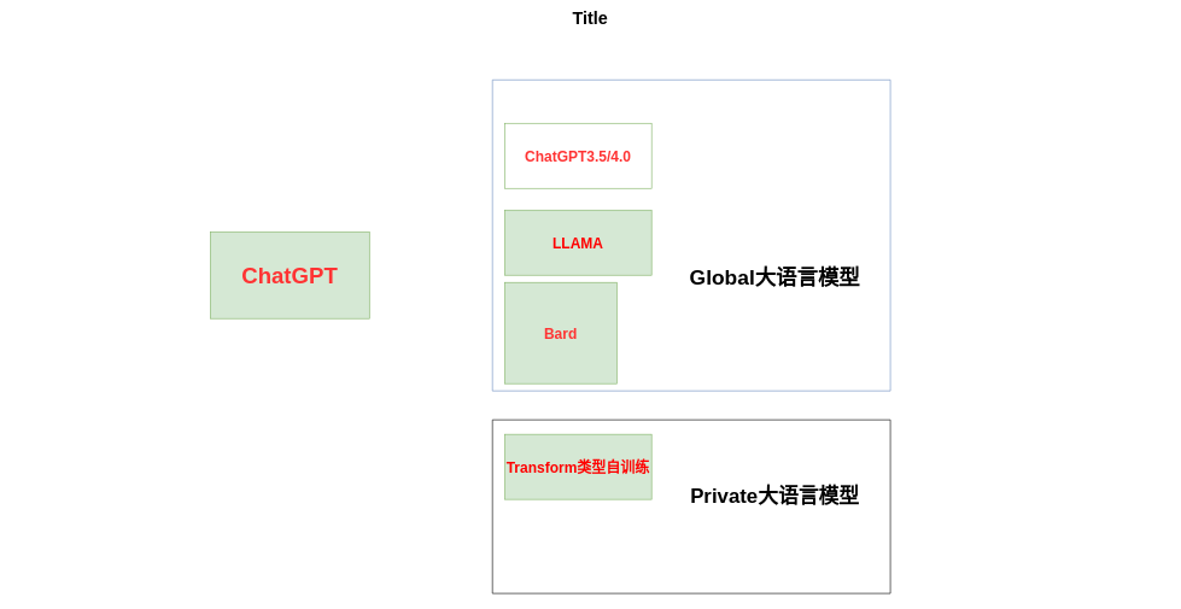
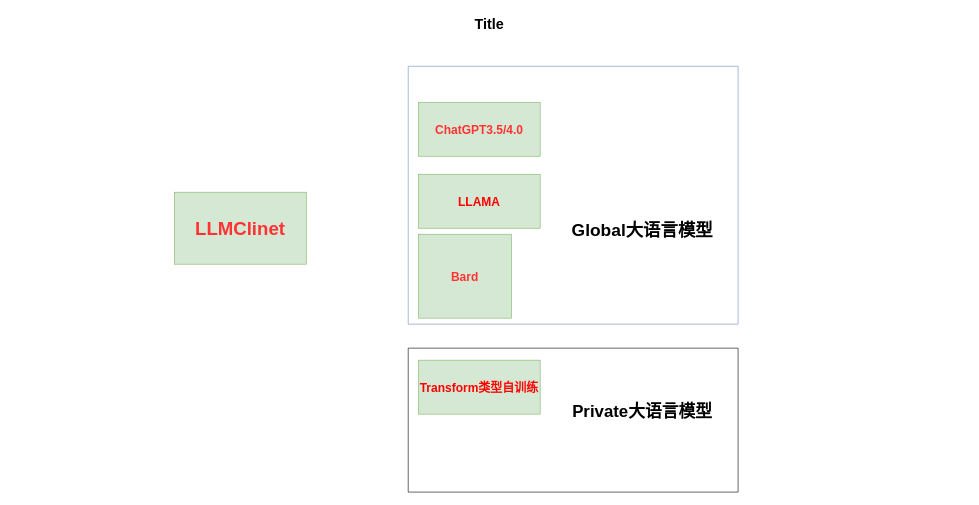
  <mxCell id="0" style=";html=1;" />
  <mxCell id="1" style=";html=1;" parent="0" />
- <mxCell id="2" value="Title" style="text;strokeColor=none;fillColor=none;html=1;fontSize=24;fontStyle=1;verticalAlign=middle;align=center;" parent="1" vertex="1"><mxGeometry x="20" y="5" width="1590" height="40" as="geometry" /></mxCell>
- <mxCell id="3" value="&lt;b&gt;&lt;font color=&quot;#ff3333&quot; style=&quot;font-size: 31px;&quot;&gt;ChatGPT&lt;/font&gt;&lt;/b&gt;" style="whiteSpace=wrap;html=1;fillColor=#d5e8d4;strokeColor=#82b366;" parent="1" vertex="1"><mxGeometry x="290" y="320" width="220" height="120" as="geometry" /></mxCell>
- <mxCell id="4" value="&lt;font color=&quot;#ff3333&quot; size=&quot;1&quot; style=&quot;&quot;&gt;&lt;b style=&quot;font-size: 20px;&quot;&gt;ChatGPT3.5/4.0&lt;/b&gt;&lt;/font&gt;" style="rounded=0;whiteSpace=wrap;html=1;fillColor=#ffffff;strokeColor=#82b366;" parent="1" vertex="1"><mxGeometry x="697" y="170" width="203" height="90" as="geometry" /></mxCell>
+ <mxCell id="2" value="Title" style="text;strokeColor=none;fillColor=none;html=1;fontSize=24;fontStyle=1;verticalAlign=middle;align=center;" parent="1" vertex="1"><mxGeometry x="20" y="20" width="1590" height="40" as="geometry" /></mxCell>
+ <mxCell id="3" value="&lt;b&gt;&lt;font color=&quot;#ff3333&quot; style=&quot;font-size: 31px;&quot;&gt;LLMClinet&lt;/font&gt;&lt;/b&gt;" style="whiteSpace=wrap;html=1;fillColor=#d5e8d4;strokeColor=#82b366;" parent="1" vertex="1"><mxGeometry x="290" y="320" width="220" height="120" as="geometry" /></mxCell>
+ <mxCell id="4" value="&lt;font color=&quot;#ff3333&quot; size=&quot;1&quot; style=&quot;&quot;&gt;&lt;b style=&quot;font-size: 20px;&quot;&gt;ChatGPT3.5/4.0&lt;/b&gt;&lt;/font&gt;" style="rounded=0;whiteSpace=wrap;html=1;fillColor=#d5e8d4;strokeColor=#82b366;" parent="1" vertex="1"><mxGeometry x="697" y="170" width="203" height="90" as="geometry" /></mxCell>
  <mxCell id="5" value="&lt;span style=&quot;font-size: 20px;&quot;&gt;&lt;b&gt;&lt;font color=&quot;#ff0000&quot;&gt;LLAMA&lt;/font&gt;&lt;/b&gt;&lt;/span&gt;" style="rounded=0;whiteSpace=wrap;html=1;fillColor=#d5e8d4;strokeColor=#82b366;" parent="1" vertex="1"><mxGeometry x="697" y="290" width="203" height="90" as="geometry" /></mxCell>
  <mxCell id="6" value="&lt;span style=&quot;font-size: 20px;&quot;&gt;&lt;b&gt;&lt;font color=&quot;#ff3333&quot;&gt;Bard&lt;/font&gt;&lt;/b&gt;&lt;/span&gt;" style="rounded=0;whiteSpace=wrap;html=1;fillColor=#d5e8d4;strokeColor=#82b366;" parent="1" vertex="1"><mxGeometry x="697" y="390" width="155" height="140" as="geometry" /></mxCell>
  <mxCell id="7" value="" style="swimlane;startSize=0;fillColor=#99FF99;strokeColor=#6c8ebf;fontSize=23;" parent="1" vertex="1"><mxGeometry x="680" y="110" width="550" height="430" as="geometry" /></mxCell>
  <mxCell id="8" value="Global大语言模型" style="text;html=1;align=center;verticalAlign=middle;resizable=0;points=[];autosize=1;strokeColor=none;fillColor=none;fontStyle=1;fontSize=29;" parent="1" vertex="1"><mxGeometry x="940" y="358" width="260" height="50" as="geometry" /></mxCell>
  <mxCell id="9" value="" style="swimlane;startSize=0;" parent="1" vertex="1"><mxGeometry x="680" y="580" width="550" height="240" as="geometry" /></mxCell>
  <mxCell id="10" value="&lt;span style=&quot;font-size: 20px;&quot;&gt;&lt;b&gt;&lt;font color=&quot;#ff0000&quot;&gt;Transform类型自训练&lt;/font&gt;&lt;/b&gt;&lt;/span&gt;" style="rounded=0;whiteSpace=wrap;html=1;fillColor=#d5e8d4;strokeColor=#82b366;" parent="9" vertex="1"><mxGeometry x="17" y="20" width="203" height="90" as="geometry" /></mxCell>
  <mxCell id="11" value="Private大语言模型" style="text;html=1;align=center;verticalAlign=middle;resizable=0;points=[];autosize=1;strokeColor=none;fillColor=none;fontStyle=1;fontSize=28;" parent="9" vertex="1"><mxGeometry x="260" y="80" width="260" height="50" as="geometry" /></mxCell>
